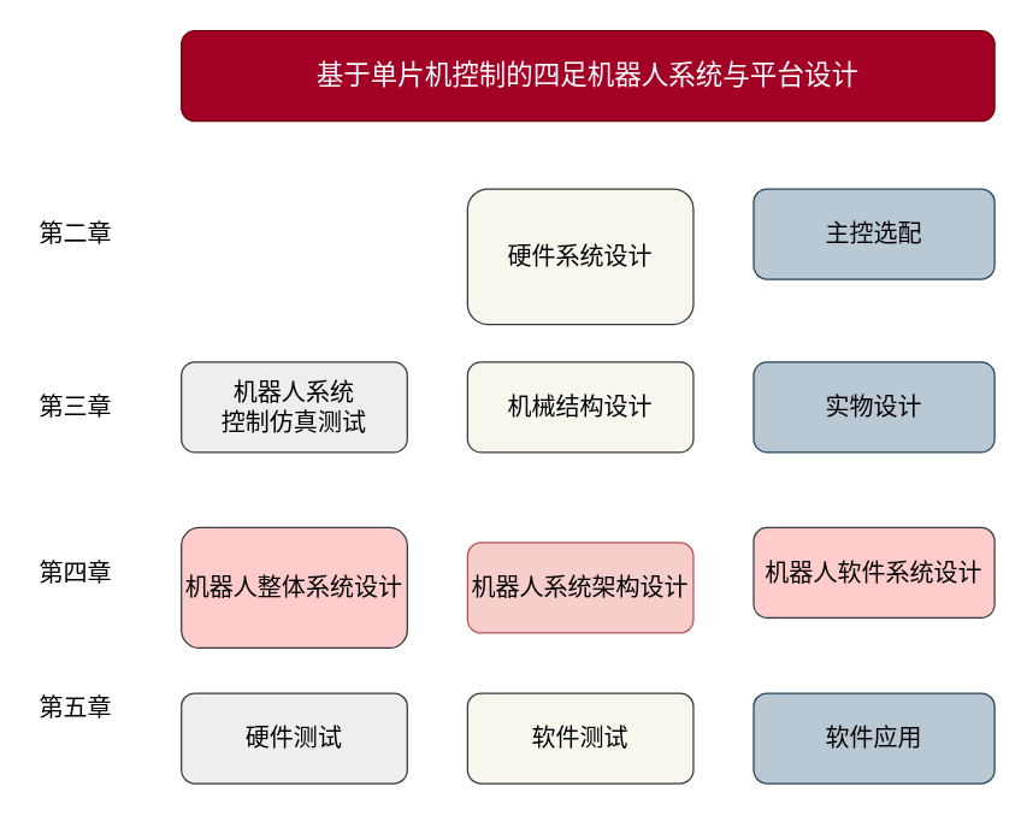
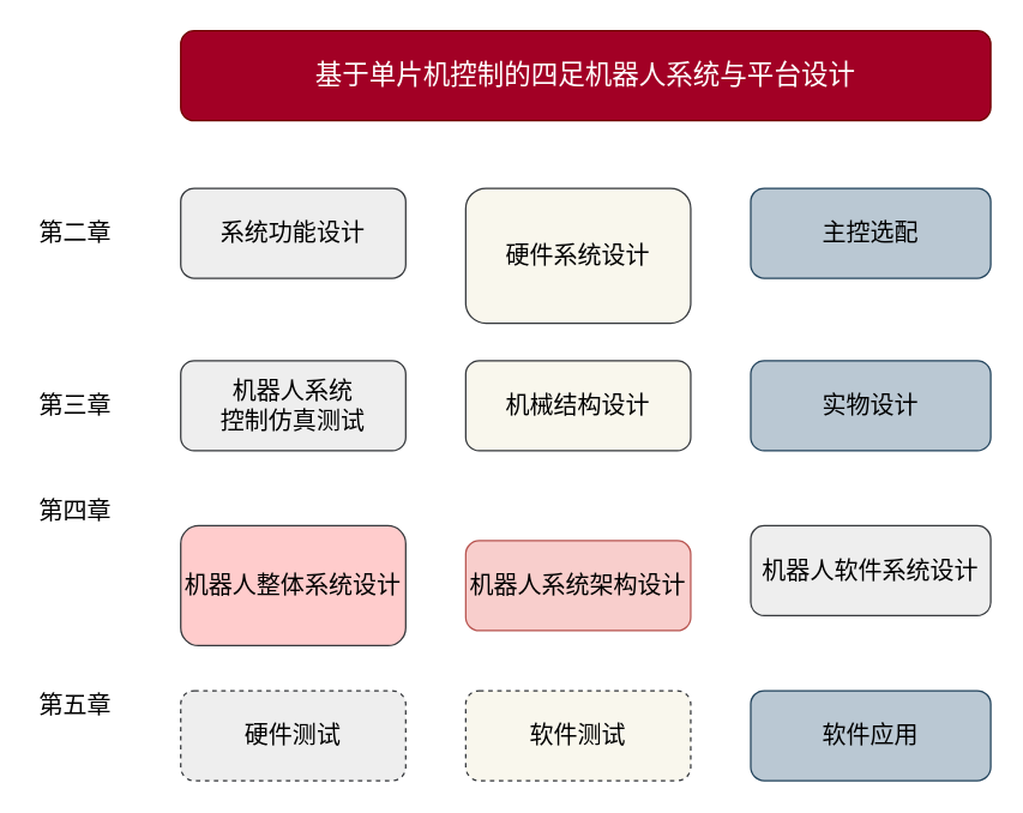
  <mxCell id="0" />
  <mxCell id="1" parent="0" />
  <mxCell id="2" value="&lt;font style=&quot;font-size: 18px;&quot;&gt;基于单片机控制的四足机器人系统与平台设计&lt;/font&gt;" style="rounded=1;whiteSpace=wrap;html=1;fillColor=#a20025;fontColor=#ffffff;strokeColor=#6F0000;" vertex="1" parent="1"><mxGeometry x="120" y="20" width="540" height="60" as="geometry" /></mxCell>
  <mxCell id="3" value="&lt;font style=&quot;font-size: 16px;&quot;&gt;硬件系统设计&lt;/font&gt;" style="rounded=1;whiteSpace=wrap;html=1;fillColor=#f9f7ed;strokeColor=#36393d;" vertex="1" parent="1"><mxGeometry x="310" y="125" width="150" height="90" as="geometry" /></mxCell>
+ <mxCell id="4" value="&lt;font style=&quot;font-size: 16px;&quot;&gt;系统功能设计&lt;/font&gt;" style="rounded=1;whiteSpace=wrap;html=1;fillColor=#eeeeee;strokeColor=#36393d;" vertex="1" parent="1"><mxGeometry x="120" y="125" width="150" height="60" as="geometry" /></mxCell>
  <mxCell id="5" value="&lt;font style=&quot;font-size: 16px;&quot;&gt;机器人系统&lt;br&gt;控制仿真测试&lt;/font&gt;" style="rounded=1;whiteSpace=wrap;html=1;fillColor=#eeeeee;strokeColor=#36393d;" vertex="1" parent="1"><mxGeometry x="120" y="240" width="150" height="60" as="geometry" /></mxCell>
  <mxCell id="6" value="&lt;font style=&quot;font-size: 16px;&quot;&gt;机械结构设计&lt;/font&gt;" style="rounded=1;whiteSpace=wrap;html=1;fillColor=#f9f7ed;strokeColor=#36393d;" vertex="1" parent="1"><mxGeometry x="310" y="240" width="150" height="60" as="geometry" /></mxCell>
  <mxCell id="7" value="&lt;font style=&quot;font-size: 16px;&quot;&gt;实物设计&lt;/font&gt;" style="rounded=1;whiteSpace=wrap;html=1;fillColor=#bac8d3;strokeColor=#23445d;" vertex="1" parent="1"><mxGeometry x="500" y="240" width="160" height="60" as="geometry" /></mxCell>
  <mxCell id="8" value="&lt;font style=&quot;font-size: 16px;&quot;&gt;机器人整体系统设计&lt;/font&gt;" style="rounded=1;whiteSpace=wrap;html=1;fillColor=#ffcccc;strokeColor=#36393d;" vertex="1" parent="1"><mxGeometry x="120" y="350" width="150" height="80" as="geometry" /></mxCell>
  <mxCell id="9" value="&lt;font style=&quot;font-size: 16px;&quot;&gt;机器人系统架构设计&lt;/font&gt;" style="rounded=1;whiteSpace=wrap;html=1;fillColor=#f8cecc;strokeColor=#b85450;" vertex="1" parent="1"><mxGeometry x="310" y="360" width="150" height="60" as="geometry" /></mxCell>
- <mxCell id="10" value="&lt;font style=&quot;font-size: 16px;&quot;&gt;硬件测试&lt;/font&gt;" style="rounded=1;whiteSpace=wrap;html=1;fillColor=#eeeeee;strokeColor=#36393d;" vertex="1" parent="1"><mxGeometry x="120" y="460" width="150" height="60" as="geometry" /></mxCell>
- <mxCell id="11" value="&lt;font style=&quot;font-size: 16px;&quot;&gt;软件测试&lt;/font&gt;" style="rounded=1;whiteSpace=wrap;html=1;fillColor=#f9f7ed;strokeColor=#36393d;" vertex="1" parent="1"><mxGeometry x="310" y="460" width="150" height="60" as="geometry" /></mxCell>
+ <mxCell id="10" value="&lt;font style=&quot;font-size: 16px;&quot;&gt;硬件测试&lt;/font&gt;" style="rounded=1;whiteSpace=wrap;html=1;fillColor=#eeeeee;strokeColor=#36393d;dashed=1;" vertex="1" parent="1"><mxGeometry x="120" y="460" width="150" height="60" as="geometry" /></mxCell>
+ <mxCell id="11" value="&lt;font style=&quot;font-size: 16px;&quot;&gt;软件测试&lt;/font&gt;" style="rounded=1;whiteSpace=wrap;html=1;fillColor=#f9f7ed;strokeColor=#36393d;dashed=1;" vertex="1" parent="1"><mxGeometry x="310" y="460" width="150" height="60" as="geometry" /></mxCell>
  <mxCell id="12" value="&lt;font style=&quot;font-size: 16px;&quot;&gt;软件应用&lt;/font&gt;" style="rounded=1;whiteSpace=wrap;html=1;fillColor=#bac8d3;strokeColor=#23445d;" vertex="1" parent="1"><mxGeometry x="500" y="460" width="160" height="60" as="geometry" /></mxCell>
  <mxCell id="13" value="&lt;font style=&quot;font-size: 16px;&quot;&gt;第二章&lt;/font&gt;" style="text;html=1;strokeColor=none;fillColor=none;align=center;verticalAlign=middle;whiteSpace=wrap;rounded=0;" vertex="1" parent="1"><mxGeometry x="20" y="140" width="60" height="30" as="geometry" /></mxCell>
  <mxCell id="14" value="&lt;font style=&quot;font-size: 16px;&quot;&gt;第三章&lt;/font&gt;" style="text;html=1;strokeColor=none;fillColor=none;align=center;verticalAlign=middle;whiteSpace=wrap;rounded=0;" vertex="1" parent="1"><mxGeometry x="20" y="255" width="60" height="30" as="geometry" /></mxCell>
- <mxCell id="15" value="&lt;font style=&quot;font-size: 16px;&quot;&gt;第四章&lt;/font&gt;" style="text;html=1;strokeColor=none;fillColor=none;align=center;verticalAlign=middle;whiteSpace=wrap;rounded=0;" vertex="1" parent="1"><mxGeometry x="20" y="365" width="60" height="30" as="geometry" /></mxCell>
+ <mxCell id="15" value="&lt;font style=&quot;font-size: 16px;&quot;&gt;第四章&lt;/font&gt;" style="text;html=1;strokeColor=none;fillColor=none;align=center;verticalAlign=middle;whiteSpace=wrap;rounded=0;" vertex="1" parent="1"><mxGeometry x="20" y="325" width="60" height="30" as="geometry" /></mxCell>
  <mxCell id="16" value="&lt;font style=&quot;font-size: 16px;&quot;&gt;第五章&lt;/font&gt;" style="text;html=1;strokeColor=none;fillColor=none;align=center;verticalAlign=middle;whiteSpace=wrap;rounded=0;" vertex="1" parent="1"><mxGeometry x="20" y="455" width="60" height="30" as="geometry" /></mxCell>
  <mxCell id="17" value="&lt;span style=&quot;font-size: 16px;&quot;&gt;主控选配&lt;/span&gt;" style="rounded=1;whiteSpace=wrap;html=1;fillColor=#bac8d3;strokeColor=#23445d;" vertex="1" parent="1"><mxGeometry x="500" y="125" width="160" height="60" as="geometry" /></mxCell>
- <mxCell id="18" value="&lt;font style=&quot;font-size: 16px;&quot;&gt;机器人软件系统设计&lt;/font&gt;" style="rounded=1;whiteSpace=wrap;html=1;fillColor=#ffcccc;strokeColor=#36393d;" vertex="1" parent="1"><mxGeometry x="500" y="350" width="160" height="60" as="geometry" /></mxCell>
+ <mxCell id="18" value="&lt;font style=&quot;font-size: 16px;&quot;&gt;机器人软件系统设计&lt;/font&gt;" style="rounded=1;whiteSpace=wrap;html=1;fillColor=#eeeeee;strokeColor=#36393d;" vertex="1" parent="1"><mxGeometry x="500" y="350" width="160" height="60" as="geometry" /></mxCell>
